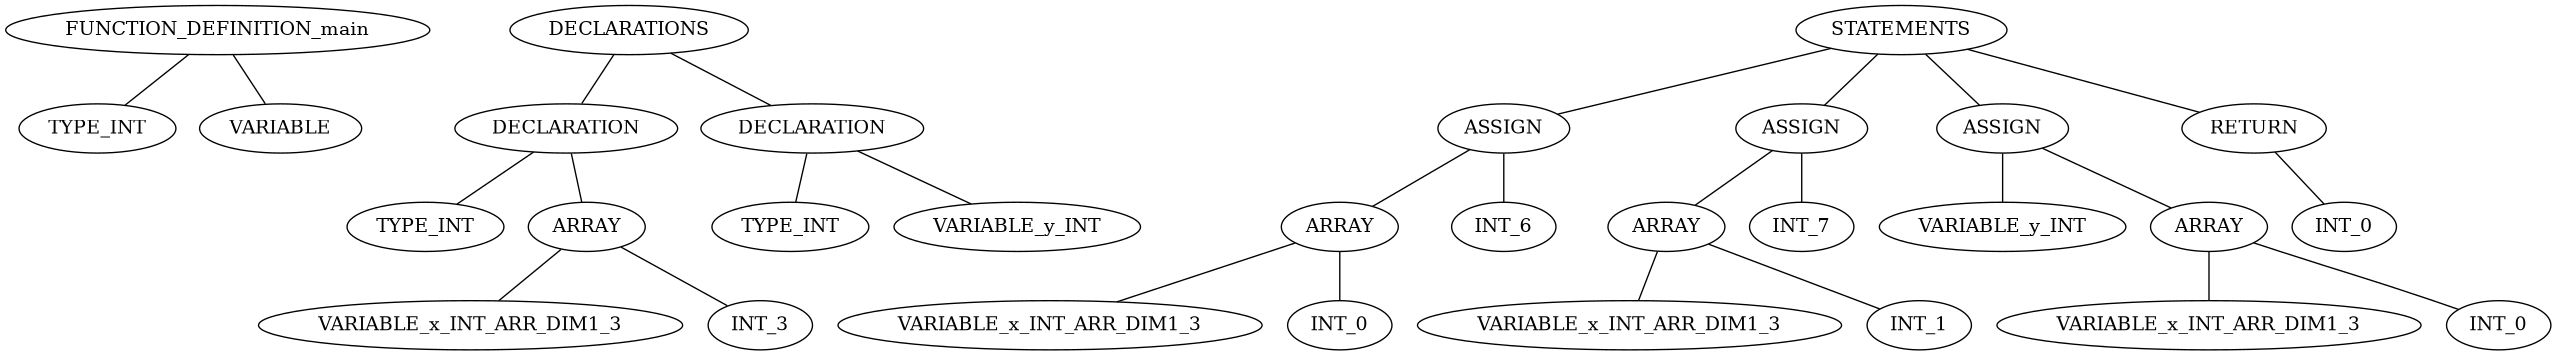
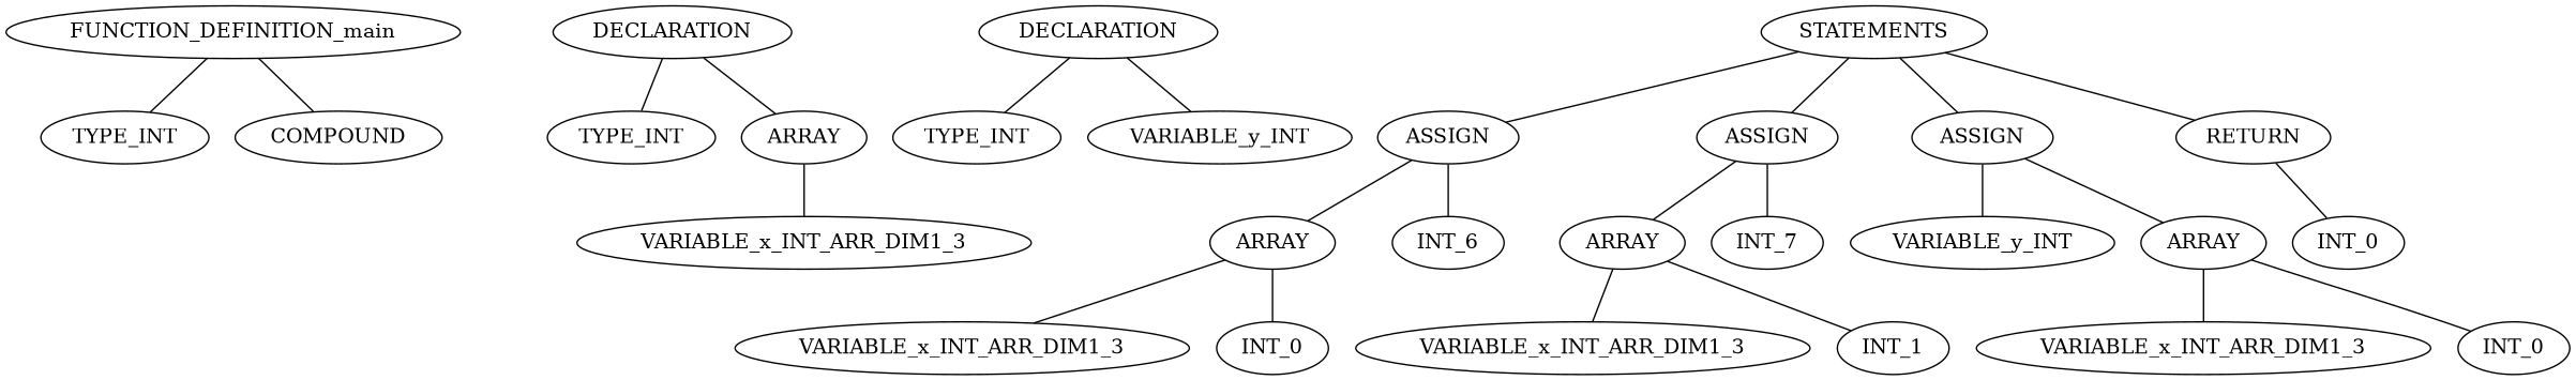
  graph {
    n1 [label=FUNCTION_DEFINITION_main]
    n2 [label=TYPE_INT]
-   n3 [label=VARIABLE]
-   n4 [label=DECLARATIONS]
+   n3 [label=COMPOUND]
    n5 [label=DECLARATION]
    n6 [label=DECLARATION]
    n7 [label=STATEMENTS]
    n8 [label=ASSIGN]
    n9 [label=ASSIGN]
    n10 [label=ASSIGN]
    n11 [label=RETURN]
    n12 [label=TYPE_INT]
    n13 [label=ARRAY]
    n14 [label=TYPE_INT]
    n15 [label=VARIABLE_y_INT]
    n16 [label=VARIABLE_x_INT_ARR_DIM1_3]
-   n17 [label=INT_3]
    n18 [label=ARRAY]
    n19 [label=INT_6]
    n20 [label=ARRAY]
    n21 [label=INT_7]
    n22 [label=VARIABLE_y_INT]
    n23 [label=ARRAY]
    n24 [label=INT_0]
    n25 [label=VARIABLE_x_INT_ARR_DIM1_3]
    n26 [label=INT_0]
    n27 [label=VARIABLE_x_INT_ARR_DIM1_3]
    n28 [label=INT_1]
    n29 [label=VARIABLE_x_INT_ARR_DIM1_3]
    n30 [label=INT_0]
    n1 -- n2
    n1 -- n3
-   n4 -- n5
-   n4 -- n6
    n5 -- n12
    n5 -- n13
    n6 -- n14
    n6 -- n15
    n7 -- n8
    n7 -- n9
    n7 -- n10
    n7 -- n11
    n8 -- n18
    n8 -- n19
    n9 -- n20
    n9 -- n21
    n10 -- n22
    n10 -- n23
    n11 -- n24
    n13 -- n16
-   n13 -- n17
    n18 -- n25
    n18 -- n26
    n20 -- n27
    n20 -- n28
    n23 -- n29
    n23 -- n30
  }
